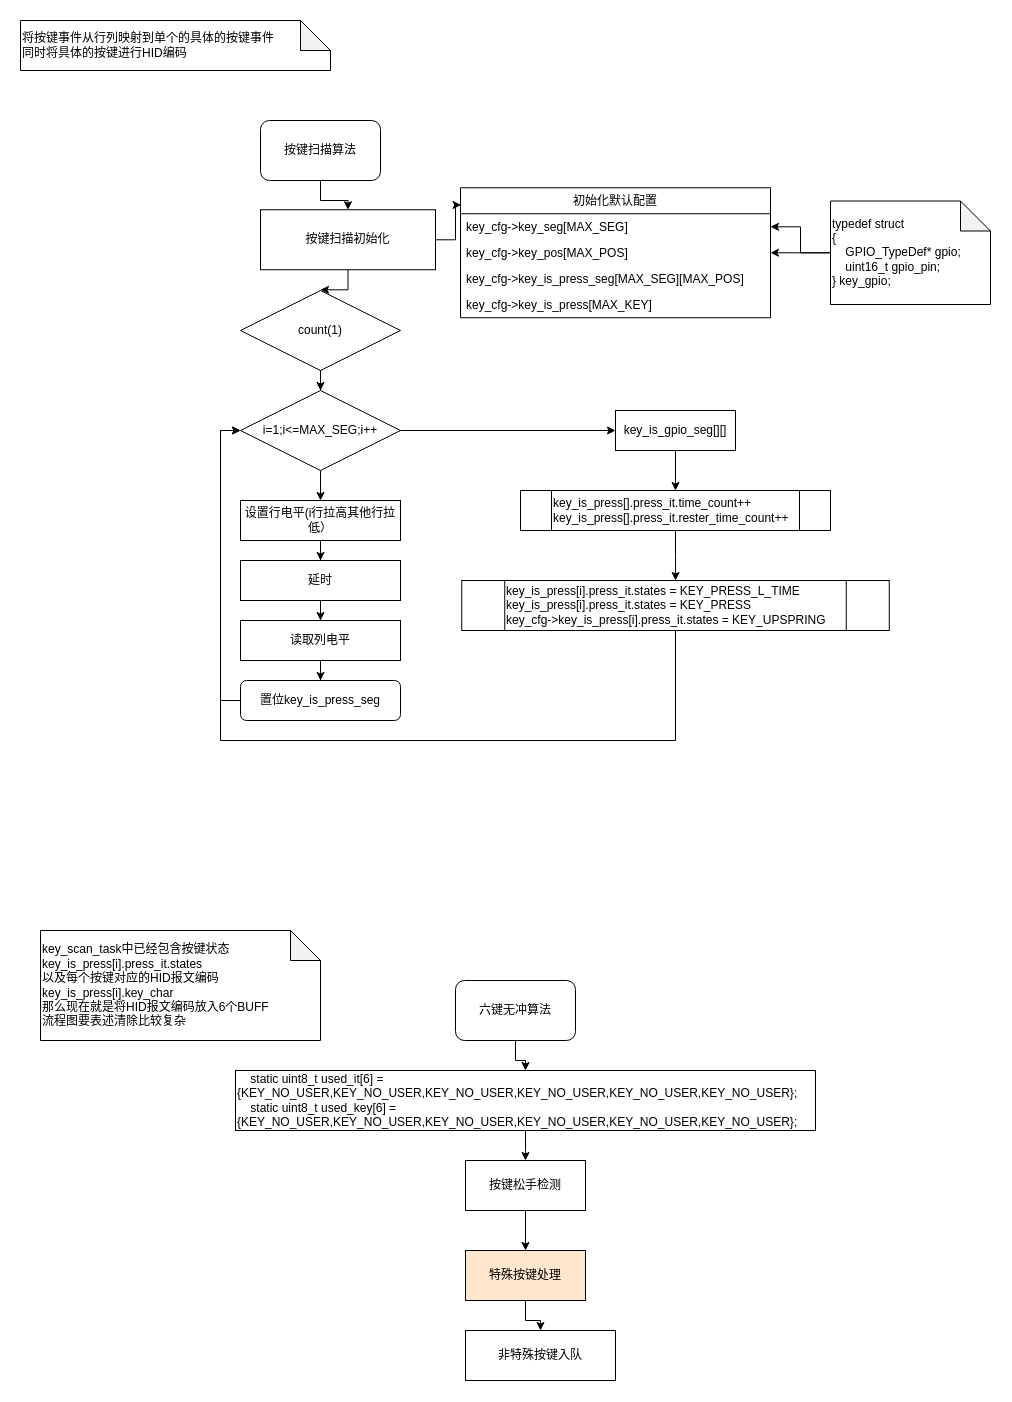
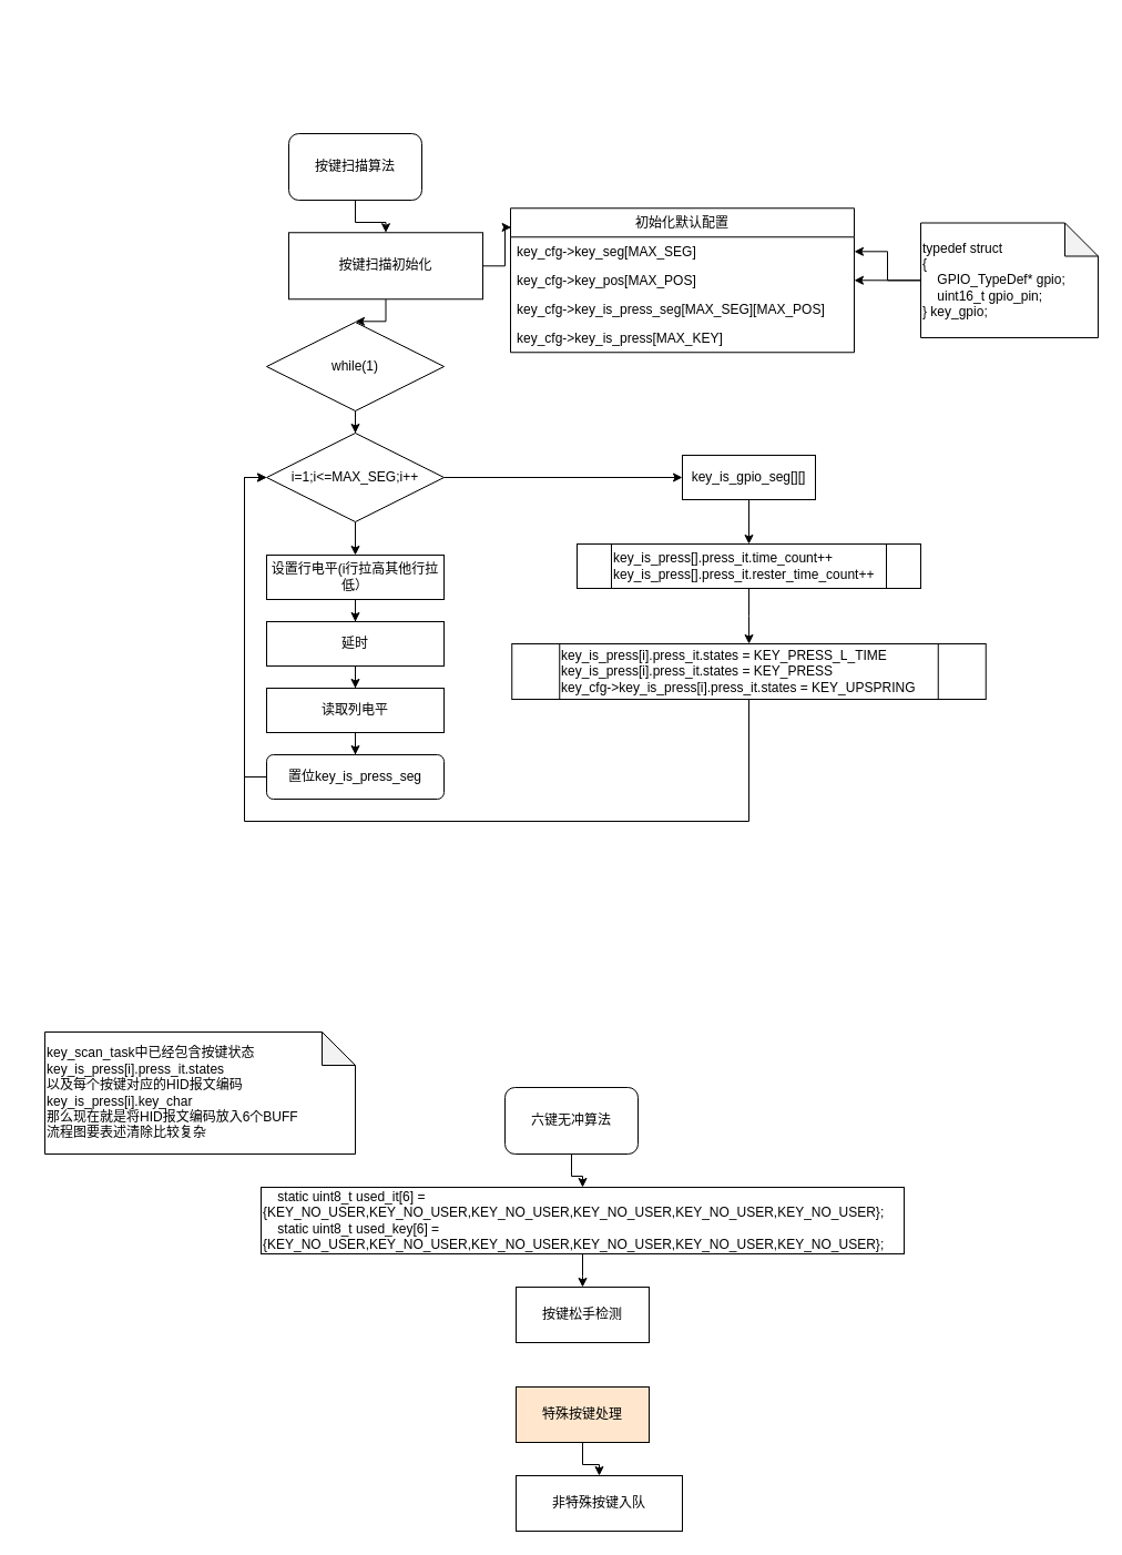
  <mxCell id="0" />
  <mxCell id="1" parent="0" />
  <mxCell id="2" value="" style="edgeStyle=orthogonalEdgeStyle;rounded=0;orthogonalLoop=1;jettySize=auto;html=1;" edge="1" parent="1" source="3" target="11"><mxGeometry relative="1" as="geometry" /></mxCell>
  <mxCell id="3" value="按键扫描算法" style="rounded=1;whiteSpace=wrap;html=1;" vertex="1" parent="1"><mxGeometry x="260" y="120" width="120" height="60" as="geometry" /></mxCell>
  <mxCell id="4" value="初始化默认配置" style="swimlane;fontStyle=0;childLayout=stackLayout;horizontal=1;startSize=26;horizontalStack=0;resizeParent=1;resizeParentMax=0;resizeLast=0;collapsible=1;marginBottom=0;" vertex="1" parent="1"><mxGeometry x="460" y="187.25" width="310" height="130" as="geometry" /></mxCell>
  <mxCell id="5" value="key_cfg-&gt;key_seg[MAX_SEG]" style="text;strokeColor=none;fillColor=none;align=left;verticalAlign=top;spacingLeft=4;spacingRight=4;overflow=hidden;rotatable=0;points=[[0,0.5],[1,0.5]];portConstraint=eastwest;" vertex="1" parent="4"><mxGeometry y="26" width="310" height="26" as="geometry" /></mxCell>
  <mxCell id="6" value="key_cfg-&gt;key_pos[MAX_POS]" style="text;strokeColor=none;fillColor=none;align=left;verticalAlign=top;spacingLeft=4;spacingRight=4;overflow=hidden;rotatable=0;points=[[0,0.5],[1,0.5]];portConstraint=eastwest;" vertex="1" parent="4"><mxGeometry y="52" width="310" height="26" as="geometry" /></mxCell>
  <mxCell id="7" value="key_cfg-&gt;key_is_press_seg[MAX_SEG][MAX_POS]" style="text;strokeColor=none;fillColor=none;align=left;verticalAlign=top;spacingLeft=4;spacingRight=4;overflow=hidden;rotatable=0;points=[[0,0.5],[1,0.5]];portConstraint=eastwest;" vertex="1" parent="4"><mxGeometry y="78" width="310" height="26" as="geometry" /></mxCell>
  <mxCell id="8" value="key_cfg-&gt;key_is_press[MAX_KEY]" style="text;strokeColor=none;fillColor=none;align=left;verticalAlign=top;spacingLeft=4;spacingRight=4;overflow=hidden;rotatable=0;points=[[0,0.5],[1,0.5]];portConstraint=eastwest;" vertex="1" parent="4"><mxGeometry y="104" width="310" height="26" as="geometry" /></mxCell>
  <mxCell id="9" value="" style="edgeStyle=orthogonalEdgeStyle;rounded=0;orthogonalLoop=1;jettySize=auto;html=1;entryX=0.002;entryY=0.133;entryDx=0;entryDy=0;entryPerimeter=0;" edge="1" parent="1" source="11" target="4"><mxGeometry relative="1" as="geometry" /></mxCell>
  <mxCell id="10" value="" style="edgeStyle=orthogonalEdgeStyle;rounded=0;orthogonalLoop=1;jettySize=auto;html=1;" edge="1" parent="1" source="11" target="16"><mxGeometry relative="1" as="geometry" /></mxCell>
  <mxCell id="11" value="按键扫描初始化" style="rounded=0;whiteSpace=wrap;html=1;" vertex="1" parent="1"><mxGeometry x="260" y="209.25" width="175" height="60" as="geometry" /></mxCell>
  <mxCell id="12" value="" style="edgeStyle=orthogonalEdgeStyle;rounded=0;orthogonalLoop=1;jettySize=auto;html=1;" edge="1" parent="1" source="14" target="5"><mxGeometry relative="1" as="geometry" /></mxCell>
  <mxCell id="13" value="" style="edgeStyle=orthogonalEdgeStyle;rounded=0;orthogonalLoop=1;jettySize=auto;html=1;entryX=1;entryY=0.5;entryDx=0;entryDy=0;" edge="1" parent="1" source="14" target="6"><mxGeometry relative="1" as="geometry"><mxPoint x="840" y="360" as="targetPoint" /></mxGeometry></mxCell>
  <mxCell id="14" value="&lt;span&gt;typedef struct&lt;/span&gt;&lt;br&gt;&lt;div&gt;{&lt;/div&gt;&lt;div&gt;&amp;nbsp; &amp;nbsp; GPIO_TypeDef* gpio;&lt;/div&gt;&lt;div&gt;&amp;nbsp; &amp;nbsp; uint16_t&lt;span&gt;&#09;&lt;/span&gt;gpio_pin;&lt;/div&gt;&lt;div&gt;} key_gpio;&lt;/div&gt;" style="shape=note;whiteSpace=wrap;html=1;backgroundOutline=1;darkOpacity=0.05;align=left;" vertex="1" parent="1"><mxGeometry x="830" y="200.5" width="160" height="103.5" as="geometry" /></mxCell>
  <mxCell id="15" value="" style="edgeStyle=orthogonalEdgeStyle;rounded=0;orthogonalLoop=1;jettySize=auto;html=1;" edge="1" parent="1" source="16" target="19"><mxGeometry relative="1" as="geometry" /></mxCell>
- <mxCell id="16" value="count(1)" style="rhombus;whiteSpace=wrap;html=1;" vertex="1" parent="1"><mxGeometry x="240" y="290" width="160" height="80" as="geometry" /></mxCell>
+ <mxCell id="16" value="while(1)" style="rhombus;whiteSpace=wrap;html=1;" vertex="1" parent="1"><mxGeometry x="240" y="290" width="160" height="80" as="geometry" /></mxCell>
  <mxCell id="17" value="" style="edgeStyle=orthogonalEdgeStyle;rounded=0;orthogonalLoop=1;jettySize=auto;html=1;entryX=0.5;entryY=0;entryDx=0;entryDy=0;" edge="1" parent="1" source="19" target="21"><mxGeometry relative="1" as="geometry" /></mxCell>
  <mxCell id="18" value="" style="edgeStyle=orthogonalEdgeStyle;rounded=0;orthogonalLoop=1;jettySize=auto;html=1;" edge="1" parent="1" source="19" target="29"><mxGeometry relative="1" as="geometry" /></mxCell>
  <mxCell id="19" value="i=1;i&amp;lt;=MAX_SEG;i++" style="rhombus;whiteSpace=wrap;html=1;" vertex="1" parent="1"><mxGeometry x="240" y="390" width="160" height="80" as="geometry" /></mxCell>
  <mxCell id="20" value="" style="edgeStyle=orthogonalEdgeStyle;rounded=0;orthogonalLoop=1;jettySize=auto;html=1;entryX=0.5;entryY=0;entryDx=0;entryDy=0;" edge="1" parent="1" source="21" target="23"><mxGeometry relative="1" as="geometry" /></mxCell>
  <mxCell id="21" value="设置行电平(i行拉高其他行拉低）" style="rounded=0;whiteSpace=wrap;html=1;" vertex="1" parent="1"><mxGeometry x="240" y="500" width="160" height="40" as="geometry" /></mxCell>
  <mxCell id="22" value="" style="edgeStyle=orthogonalEdgeStyle;rounded=0;orthogonalLoop=1;jettySize=auto;html=1;entryX=0.5;entryY=0;entryDx=0;entryDy=0;" edge="1" parent="1" source="23" target="25"><mxGeometry relative="1" as="geometry" /></mxCell>
  <mxCell id="23" value="延时" style="rounded=0;whiteSpace=wrap;html=1;" vertex="1" parent="1"><mxGeometry x="240" y="560" width="160" height="40" as="geometry" /></mxCell>
  <mxCell id="24" value="" style="edgeStyle=orthogonalEdgeStyle;rounded=0;orthogonalLoop=1;jettySize=auto;html=1;" edge="1" parent="1" source="25" target="27"><mxGeometry relative="1" as="geometry" /></mxCell>
  <mxCell id="25" value="读取列电平" style="rounded=0;whiteSpace=wrap;html=1;" vertex="1" parent="1"><mxGeometry x="240" y="620" width="160" height="40" as="geometry" /></mxCell>
  <mxCell id="26" style="edgeStyle=orthogonalEdgeStyle;rounded=0;orthogonalLoop=1;jettySize=auto;html=1;entryX=0;entryY=0.5;entryDx=0;entryDy=0;exitX=0;exitY=0.5;exitDx=0;exitDy=0;" edge="1" parent="1" source="27" target="19"><mxGeometry relative="1" as="geometry" /></mxCell>
  <mxCell id="27" value="&lt;div style=&quot;text-align: left&quot;&gt;&lt;/div&gt;&lt;span style=&quot;text-align: left&quot;&gt;置位key_is_press_seg&lt;/span&gt;" style="whiteSpace=wrap;html=1;rounded=1;" vertex="1" parent="1"><mxGeometry x="240" y="680" width="160" height="40" as="geometry" /></mxCell>
  <mxCell id="28" value="" style="edgeStyle=orthogonalEdgeStyle;rounded=0;orthogonalLoop=1;jettySize=auto;html=1;" edge="1" parent="1" source="29" target="31"><mxGeometry relative="1" as="geometry" /></mxCell>
  <mxCell id="29" value="&lt;span style=&quot;text-align: left&quot;&gt;key_is_gpio_seg[][]&lt;/span&gt;" style="rounded=0;whiteSpace=wrap;html=1;" vertex="1" parent="1"><mxGeometry x="615" y="410" width="120" height="40" as="geometry" /></mxCell>
  <mxCell id="30" value="" style="edgeStyle=orthogonalEdgeStyle;rounded=0;orthogonalLoop=1;jettySize=auto;html=1;" edge="1" parent="1" source="31" target="33"><mxGeometry relative="1" as="geometry" /></mxCell>
  <mxCell id="31" value="key_is_press[].press_it.time_count++&lt;br&gt;key_is_press[].press_it.rester_time_count++" style="shape=process;whiteSpace=wrap;html=1;backgroundOutline=1;rounded=0;align=left;" vertex="1" parent="1"><mxGeometry x="520" y="490" width="310" height="40" as="geometry" /></mxCell>
  <mxCell id="32" style="edgeStyle=orthogonalEdgeStyle;rounded=0;orthogonalLoop=1;jettySize=auto;html=1;entryX=0;entryY=0.5;entryDx=0;entryDy=0;exitX=0.5;exitY=1;exitDx=0;exitDy=0;" edge="1" parent="1" source="33" target="19"><mxGeometry relative="1" as="geometry"><Array as="points"><mxPoint x="675" y="740" /><mxPoint x="220" y="740" /><mxPoint x="220" y="430" /></Array></mxGeometry></mxCell>
  <mxCell id="33" value="key_is_press[i].press_it.states = KEY_PRESS_L_TIME&lt;br&gt;key_is_press[i].press_it.states = KEY_PRESS&lt;br&gt;key_cfg-&amp;gt;key_is_press[i].press_it.states = KEY_UPSPRING" style="shape=process;whiteSpace=wrap;html=1;backgroundOutline=1;rounded=0;align=left;" vertex="1" parent="1"><mxGeometry x="461.25" y="580" width="427.5" height="50" as="geometry" /></mxCell>
  <mxCell id="34" value="" style="edgeStyle=orthogonalEdgeStyle;rounded=0;orthogonalLoop=1;jettySize=auto;html=1;" edge="1" parent="1" source="35" target="39"><mxGeometry relative="1" as="geometry" /></mxCell>
  <mxCell id="35" value="六键无冲算法" style="rounded=1;whiteSpace=wrap;html=1;" vertex="1" parent="1"><mxGeometry x="455" y="980" width="120" height="60" as="geometry" /></mxCell>
  <mxCell id="36" value="&lt;span&gt;key_scan_task中已经包含按键状态&lt;br&gt;key_is_press[i].press_it.states&lt;br&gt;以及每个按键对应的HID报文编码&lt;br&gt;key_is_press[i].key_char&lt;br&gt;那么现在就是将HID报文编码放入6个BUFF&lt;br&gt;流程图要表述清除比较复杂&lt;br&gt;&lt;/span&gt;" style="shape=note;whiteSpace=wrap;html=1;backgroundOutline=1;darkOpacity=0.05;align=left;" vertex="1" parent="1"><mxGeometry x="40" y="930" width="280" height="110" as="geometry" /></mxCell>
- <mxCell id="37" value="&lt;span&gt;将按键事件从行列映射到单个的具体的按键事件&lt;br&gt;同时将具体的按键进行HID编码&lt;br&gt;&lt;/span&gt;" style="shape=note;whiteSpace=wrap;html=1;backgroundOutline=1;darkOpacity=0.05;align=left;" vertex="1" parent="1"><mxGeometry x="20" y="20" width="310" height="50" as="geometry" /></mxCell>
  <mxCell id="38" value="" style="edgeStyle=orthogonalEdgeStyle;rounded=0;orthogonalLoop=1;jettySize=auto;html=1;" edge="1" parent="1" source="39"><mxGeometry relative="1" as="geometry"><mxPoint x="525" y="1160" as="targetPoint" /></mxGeometry></mxCell>
  <mxCell id="39" value="&lt;div&gt;&amp;nbsp; &amp;nbsp; static uint8_t used_it[6] = {KEY_NO_USER,KEY_NO_USER,KEY_NO_USER,KEY_NO_USER,KEY_NO_USER,KEY_NO_USER};&lt;/div&gt;&lt;div&gt;&amp;nbsp; &amp;nbsp; static uint8_t used_key[6] = {KEY_NO_USER,KEY_NO_USER,KEY_NO_USER,KEY_NO_USER,KEY_NO_USER,KEY_NO_USER};&lt;/div&gt;" style="rounded=0;whiteSpace=wrap;html=1;align=left;" vertex="1" parent="1"><mxGeometry x="235" y="1070" width="580" height="60" as="geometry" /></mxCell>
- <mxCell id="40" value="" style="edgeStyle=orthogonalEdgeStyle;rounded=0;orthogonalLoop=1;jettySize=auto;html=1;" edge="1" parent="1" source="41" target="43"><mxGeometry relative="1" as="geometry" /></mxCell>
  <mxCell id="41" value="按键松手检测" style="rounded=0;whiteSpace=wrap;html=1;" vertex="1" parent="1"><mxGeometry x="465" y="1160" width="120" height="50" as="geometry" /></mxCell>
  <mxCell id="42" value="" style="edgeStyle=orthogonalEdgeStyle;rounded=0;orthogonalLoop=1;jettySize=auto;html=1;" edge="1" parent="1" source="43" target="44"><mxGeometry relative="1" as="geometry" /></mxCell>
  <mxCell id="43" value="特殊按键处理" style="rounded=0;whiteSpace=wrap;html=1;fillColor=#ffe6cc;" vertex="1" parent="1"><mxGeometry x="465" y="1250" width="120" height="50" as="geometry" /></mxCell>
  <mxCell id="44" value="非特殊按键入队" style="rounded=0;whiteSpace=wrap;html=1;" vertex="1" parent="1"><mxGeometry x="465" y="1330" width="150" height="50" as="geometry" /></mxCell>
